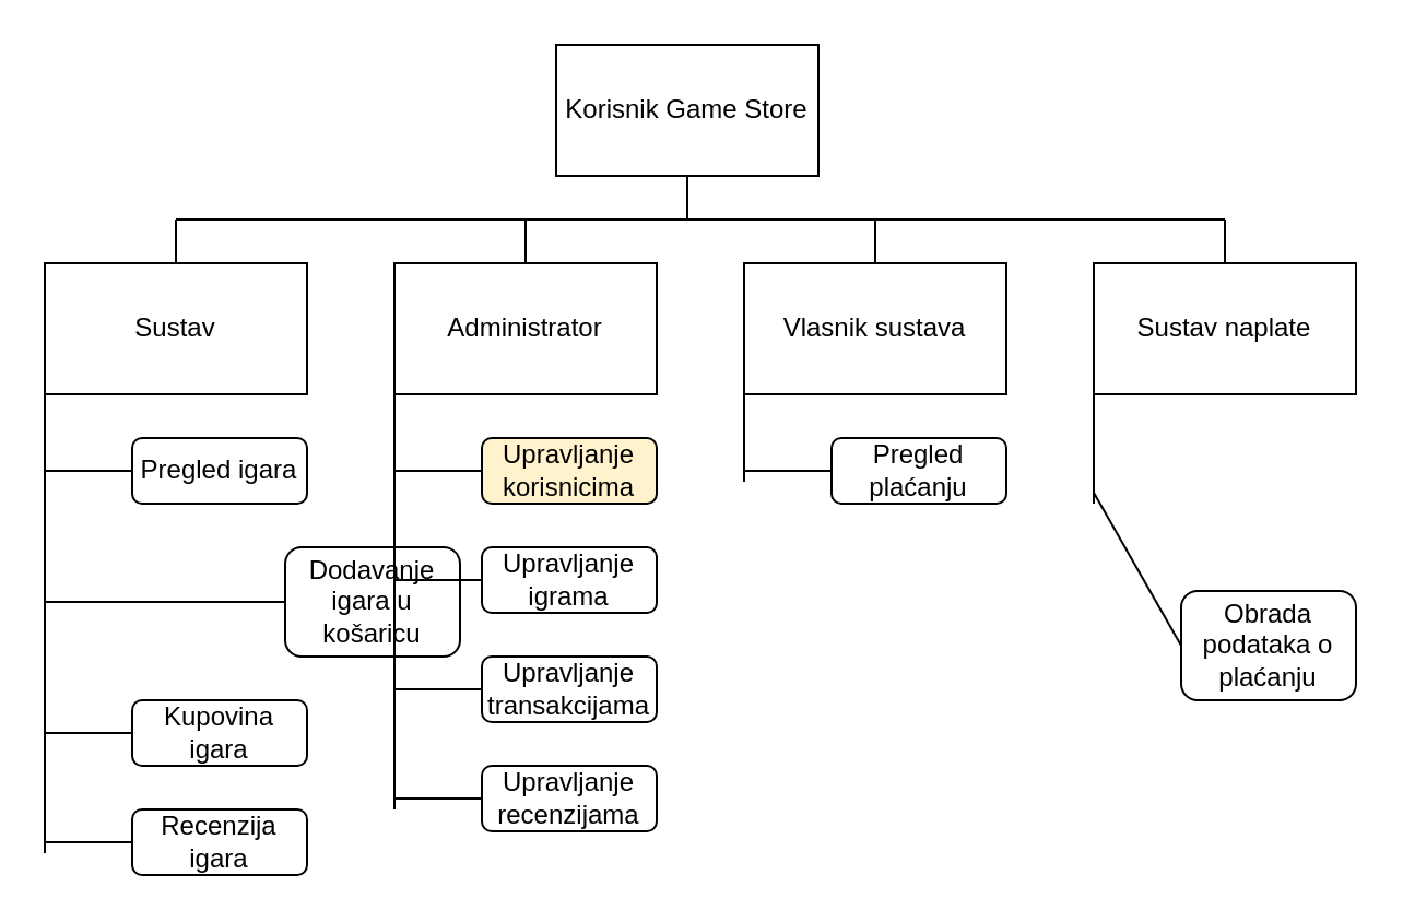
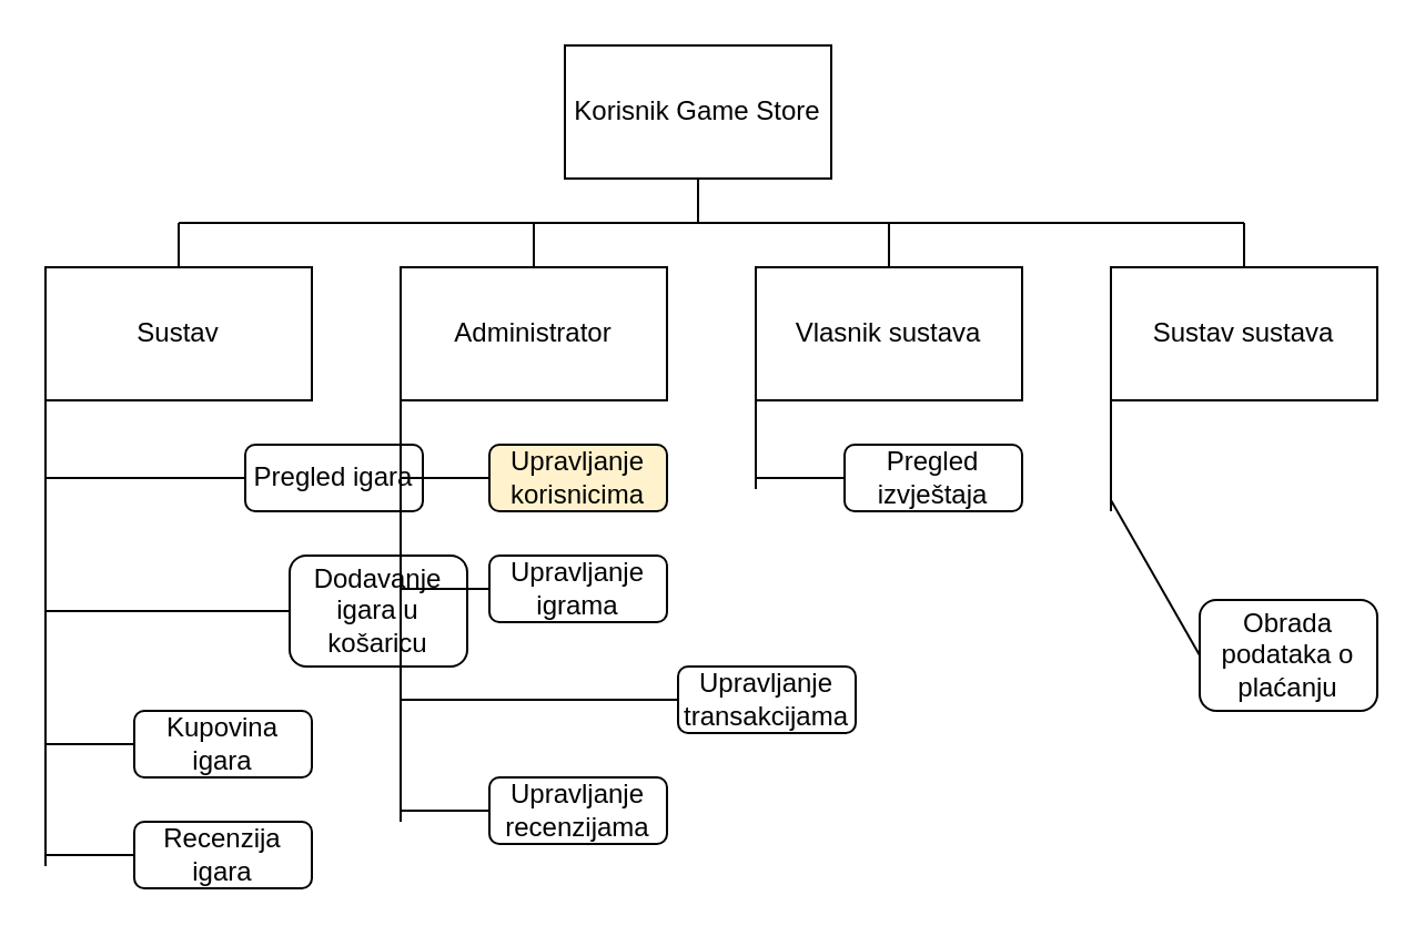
  <mxCell id="0" />
  <mxCell id="1" parent="0" />
  <mxCell id="2" value="Korisnik Game Store" style="rounded=0;whiteSpace=wrap;html=1;" vertex="1" parent="1"><mxGeometry x="254" y="20" width="120" height="60" as="geometry" /></mxCell>
  <mxCell id="3" value="Sustav" style="rounded=0;whiteSpace=wrap;html=1;" vertex="1" parent="1"><mxGeometry x="20" y="120" width="120" height="60" as="geometry" /></mxCell>
  <mxCell id="4" value="Administrator" style="rounded=0;whiteSpace=wrap;html=1;" vertex="1" parent="1"><mxGeometry x="180" y="120" width="120" height="60" as="geometry" /></mxCell>
  <mxCell id="5" value="Vlasnik sustava" style="rounded=0;whiteSpace=wrap;html=1;" vertex="1" parent="1"><mxGeometry x="340" y="120" width="120" height="60" as="geometry" /></mxCell>
- <mxCell id="6" value="Sustav naplate" style="rounded=0;whiteSpace=wrap;html=1;" vertex="1" parent="1"><mxGeometry x="500" y="120" width="120" height="60" as="geometry" /></mxCell>
- <mxCell id="7" value="Pregled igara" style="rounded=1;whiteSpace=wrap;html=1;" vertex="1" parent="1"><mxGeometry x="60" y="200" width="80" height="30" as="geometry" /></mxCell>
+ <mxCell id="6" value="Sustav sustava" style="rounded=0;whiteSpace=wrap;html=1;" vertex="1" parent="1"><mxGeometry x="500" y="120" width="120" height="60" as="geometry" /></mxCell>
+ <mxCell id="7" value="Pregled igara" style="rounded=1;whiteSpace=wrap;html=1;" vertex="1" parent="1"><mxGeometry x="110" y="200" width="80" height="30" as="geometry" /></mxCell>
  <mxCell id="8" value="Dodavanje igara u košaricu" style="rounded=1;whiteSpace=wrap;html=1;" vertex="1" parent="1"><mxGeometry x="130" y="250" width="80" height="50" as="geometry" /></mxCell>
  <mxCell id="9" value="Kupovina igara" style="rounded=1;whiteSpace=wrap;html=1;" vertex="1" parent="1"><mxGeometry x="60" y="320" width="80" height="30" as="geometry" /></mxCell>
  <mxCell id="10" value="Recenzija&lt;br&gt;igara" style="rounded=1;whiteSpace=wrap;html=1;" vertex="1" parent="1"><mxGeometry x="60" y="370" width="80" height="30" as="geometry" /></mxCell>
  <mxCell id="11" value="Upravljanje korisnicima" style="rounded=1;whiteSpace=wrap;html=1;fillColor=#fff2cc;" vertex="1" parent="1"><mxGeometry x="220" y="200" width="80" height="30" as="geometry" /></mxCell>
  <mxCell id="12" value="Upravljanje igrama" style="rounded=1;whiteSpace=wrap;html=1;" vertex="1" parent="1"><mxGeometry x="220" y="250" width="80" height="30" as="geometry" /></mxCell>
- <mxCell id="13" value="Upravljanje transakcijama" style="rounded=1;whiteSpace=wrap;html=1;" vertex="1" parent="1"><mxGeometry x="220" y="300" width="80" height="30" as="geometry" /></mxCell>
+ <mxCell id="13" value="Upravljanje transakcijama" style="rounded=1;whiteSpace=wrap;html=1;" vertex="1" parent="1"><mxGeometry x="305" y="300" width="80" height="30" as="geometry" /></mxCell>
  <mxCell id="14" value="Upravljanje recenzijama" style="rounded=1;whiteSpace=wrap;html=1;" vertex="1" parent="1"><mxGeometry x="220" y="350" width="80" height="30" as="geometry" /></mxCell>
- <mxCell id="15" value="Pregled plaćanju" style="rounded=1;whiteSpace=wrap;html=1;" vertex="1" parent="1"><mxGeometry x="380" y="200" width="80" height="30" as="geometry" /></mxCell>
+ <mxCell id="15" value="Pregled izvještaja" style="rounded=1;whiteSpace=wrap;html=1;" vertex="1" parent="1"><mxGeometry x="380" y="200" width="80" height="30" as="geometry" /></mxCell>
  <mxCell id="16" value="Obrada podataka o plaćanju" style="rounded=1;whiteSpace=wrap;html=1;" vertex="1" parent="1"><mxGeometry x="540" y="270" width="80" height="50" as="geometry" /></mxCell>
  <mxCell id="17" value="" style="endArrow=none;html=1;rounded=0;entryX=0;entryY=1;entryDx=0;entryDy=0;" edge="1" parent="1" target="3"><mxGeometry width="50" height="50" relative="1" as="geometry"><mxPoint x="20" y="390" as="sourcePoint" /><mxPoint x="340" y="320" as="targetPoint" /></mxGeometry></mxCell>
  <mxCell id="18" value="" style="endArrow=none;html=1;rounded=0;exitX=0;exitY=0.5;exitDx=0;exitDy=0;" edge="1" parent="1" source="7"><mxGeometry width="50" height="50" relative="1" as="geometry"><mxPoint x="290" y="370" as="sourcePoint" /><mxPoint x="20" y="215" as="targetPoint" /></mxGeometry></mxCell>
  <mxCell id="19" value="" style="endArrow=none;html=1;rounded=0;exitX=0;exitY=0.5;exitDx=0;exitDy=0;" edge="1" parent="1" source="8"><mxGeometry width="50" height="50" relative="1" as="geometry"><mxPoint x="80" y="280" as="sourcePoint" /><mxPoint x="20" y="275" as="targetPoint" /></mxGeometry></mxCell>
  <mxCell id="20" value="" style="endArrow=none;html=1;rounded=0;exitX=0;exitY=0.5;exitDx=0;exitDy=0;" edge="1" parent="1" source="9"><mxGeometry width="50" height="50" relative="1" as="geometry"><mxPoint x="70" y="360" as="sourcePoint" /><mxPoint x="20" y="335" as="targetPoint" /></mxGeometry></mxCell>
  <mxCell id="21" value="" style="endArrow=none;html=1;rounded=0;exitX=0;exitY=0.5;exitDx=0;exitDy=0;" edge="1" parent="1" source="10"><mxGeometry width="50" height="50" relative="1" as="geometry"><mxPoint x="70" y="390" as="sourcePoint" /><mxPoint x="20" y="385" as="targetPoint" /></mxGeometry></mxCell>
  <mxCell id="22" value="" style="endArrow=none;html=1;rounded=0;exitX=0;exitY=1;exitDx=0;exitDy=0;" edge="1" parent="1" source="4"><mxGeometry width="50" height="50" relative="1" as="geometry"><mxPoint x="220" y="290" as="sourcePoint" /><mxPoint x="180" y="370" as="targetPoint" /></mxGeometry></mxCell>
  <mxCell id="23" value="" style="endArrow=none;html=1;rounded=0;exitX=0;exitY=0.5;exitDx=0;exitDy=0;" edge="1" parent="1" source="11"><mxGeometry width="50" height="50" relative="1" as="geometry"><mxPoint x="200" y="250" as="sourcePoint" /><mxPoint x="180" y="215" as="targetPoint" /></mxGeometry></mxCell>
  <mxCell id="24" value="" style="endArrow=none;html=1;rounded=0;exitX=0;exitY=0.5;exitDx=0;exitDy=0;" edge="1" parent="1" source="12"><mxGeometry width="50" height="50" relative="1" as="geometry"><mxPoint x="200" y="280" as="sourcePoint" /><mxPoint x="180" y="265" as="targetPoint" /></mxGeometry></mxCell>
  <mxCell id="25" value="" style="endArrow=none;html=1;rounded=0;exitX=0;exitY=0.5;exitDx=0;exitDy=0;" edge="1" parent="1" source="13"><mxGeometry width="50" height="50" relative="1" as="geometry"><mxPoint x="200" y="350" as="sourcePoint" /><mxPoint x="180" y="315" as="targetPoint" /></mxGeometry></mxCell>
  <mxCell id="26" value="" style="endArrow=none;html=1;rounded=0;entryX=0;entryY=0.5;entryDx=0;entryDy=0;" edge="1" parent="1" target="14"><mxGeometry width="50" height="50" relative="1" as="geometry"><mxPoint x="180" y="365" as="sourcePoint" /><mxPoint x="240" y="350" as="targetPoint" /></mxGeometry></mxCell>
  <mxCell id="27" value="" style="endArrow=none;html=1;rounded=0;exitX=0;exitY=1;exitDx=0;exitDy=0;" edge="1" parent="1" source="5"><mxGeometry width="50" height="50" relative="1" as="geometry"><mxPoint x="420" y="260" as="sourcePoint" /><mxPoint x="340" y="220" as="targetPoint" /></mxGeometry></mxCell>
  <mxCell id="28" value="" style="endArrow=none;html=1;rounded=0;exitX=0;exitY=0.5;exitDx=0;exitDy=0;" edge="1" parent="1" source="15"><mxGeometry width="50" height="50" relative="1" as="geometry"><mxPoint x="420" y="260" as="sourcePoint" /><mxPoint x="340" y="215" as="targetPoint" /></mxGeometry></mxCell>
  <mxCell id="29" value="" style="endArrow=none;html=1;rounded=0;entryX=0;entryY=1;entryDx=0;entryDy=0;" edge="1" parent="1" target="6"><mxGeometry width="50" height="50" relative="1" as="geometry"><mxPoint x="500" y="230" as="sourcePoint" /><mxPoint x="470" y="210" as="targetPoint" /></mxGeometry></mxCell>
  <mxCell id="30" value="" style="endArrow=none;html=1;rounded=0;exitX=0;exitY=0.5;exitDx=0;exitDy=0;" edge="1" parent="1" source="16"><mxGeometry width="50" height="50" relative="1" as="geometry"><mxPoint x="420" y="260" as="sourcePoint" /><mxPoint x="500" y="225" as="targetPoint" /></mxGeometry></mxCell>
  <mxCell id="31" value="" style="endArrow=none;html=1;rounded=0;entryX=0.5;entryY=1;entryDx=0;entryDy=0;" edge="1" parent="1" target="2"><mxGeometry width="50" height="50" relative="1" as="geometry"><mxPoint x="314" y="100" as="sourcePoint" /><mxPoint x="380" y="170" as="targetPoint" /></mxGeometry></mxCell>
  <mxCell id="32" value="" style="endArrow=none;html=1;rounded=0;" edge="1" parent="1"><mxGeometry width="50" height="50" relative="1" as="geometry"><mxPoint x="80" y="100" as="sourcePoint" /><mxPoint x="560" y="100" as="targetPoint" /></mxGeometry></mxCell>
  <mxCell id="33" value="" style="endArrow=none;html=1;rounded=0;exitX=0.5;exitY=0;exitDx=0;exitDy=0;" edge="1" parent="1" source="3"><mxGeometry width="50" height="50" relative="1" as="geometry"><mxPoint x="310" y="170" as="sourcePoint" /><mxPoint x="80" y="100" as="targetPoint" /></mxGeometry></mxCell>
  <mxCell id="34" value="" style="endArrow=none;html=1;rounded=0;exitX=0.5;exitY=0;exitDx=0;exitDy=0;" edge="1" parent="1" source="4"><mxGeometry width="50" height="50" relative="1" as="geometry"><mxPoint x="300" y="160" as="sourcePoint" /><mxPoint x="240" y="100" as="targetPoint" /></mxGeometry></mxCell>
  <mxCell id="35" value="" style="endArrow=none;html=1;rounded=0;exitX=0.5;exitY=0;exitDx=0;exitDy=0;" edge="1" parent="1" source="5"><mxGeometry width="50" height="50" relative="1" as="geometry"><mxPoint x="390" y="160" as="sourcePoint" /><mxPoint x="400" y="100" as="targetPoint" /></mxGeometry></mxCell>
  <mxCell id="36" value="" style="endArrow=none;html=1;rounded=0;exitX=0.5;exitY=0;exitDx=0;exitDy=0;" edge="1" parent="1" source="6"><mxGeometry width="50" height="50" relative="1" as="geometry"><mxPoint x="500" y="160" as="sourcePoint" /><mxPoint x="560" y="100" as="targetPoint" /></mxGeometry></mxCell>
